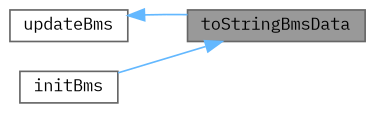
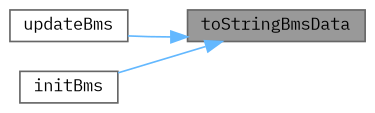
  digraph {
    fontname="IBM Plex Mono"
    rankdir=RL
    node [color=grey40 fillcolor=white fontname="IBM Plex Mono" fontsize=10 shape=box style=filled]
    edge [color=steelblue1 dir=back fontname="IBM Plex Mono" fontsize=10 labelfontname=Helvetica labelfontsize=10 style=solid]
    n1 [color=gray40 fillcolor=grey60 fontcolor=black height=0.2 label=toStringBmsData width=0.4]
    n2 [height=0.2 label=updateBms width=0.4]
    n3 [height=0.2 label=initBms width=0.4]
-   n2 -> n1
+   n1 -> n2
    n1 -> n3
  }
